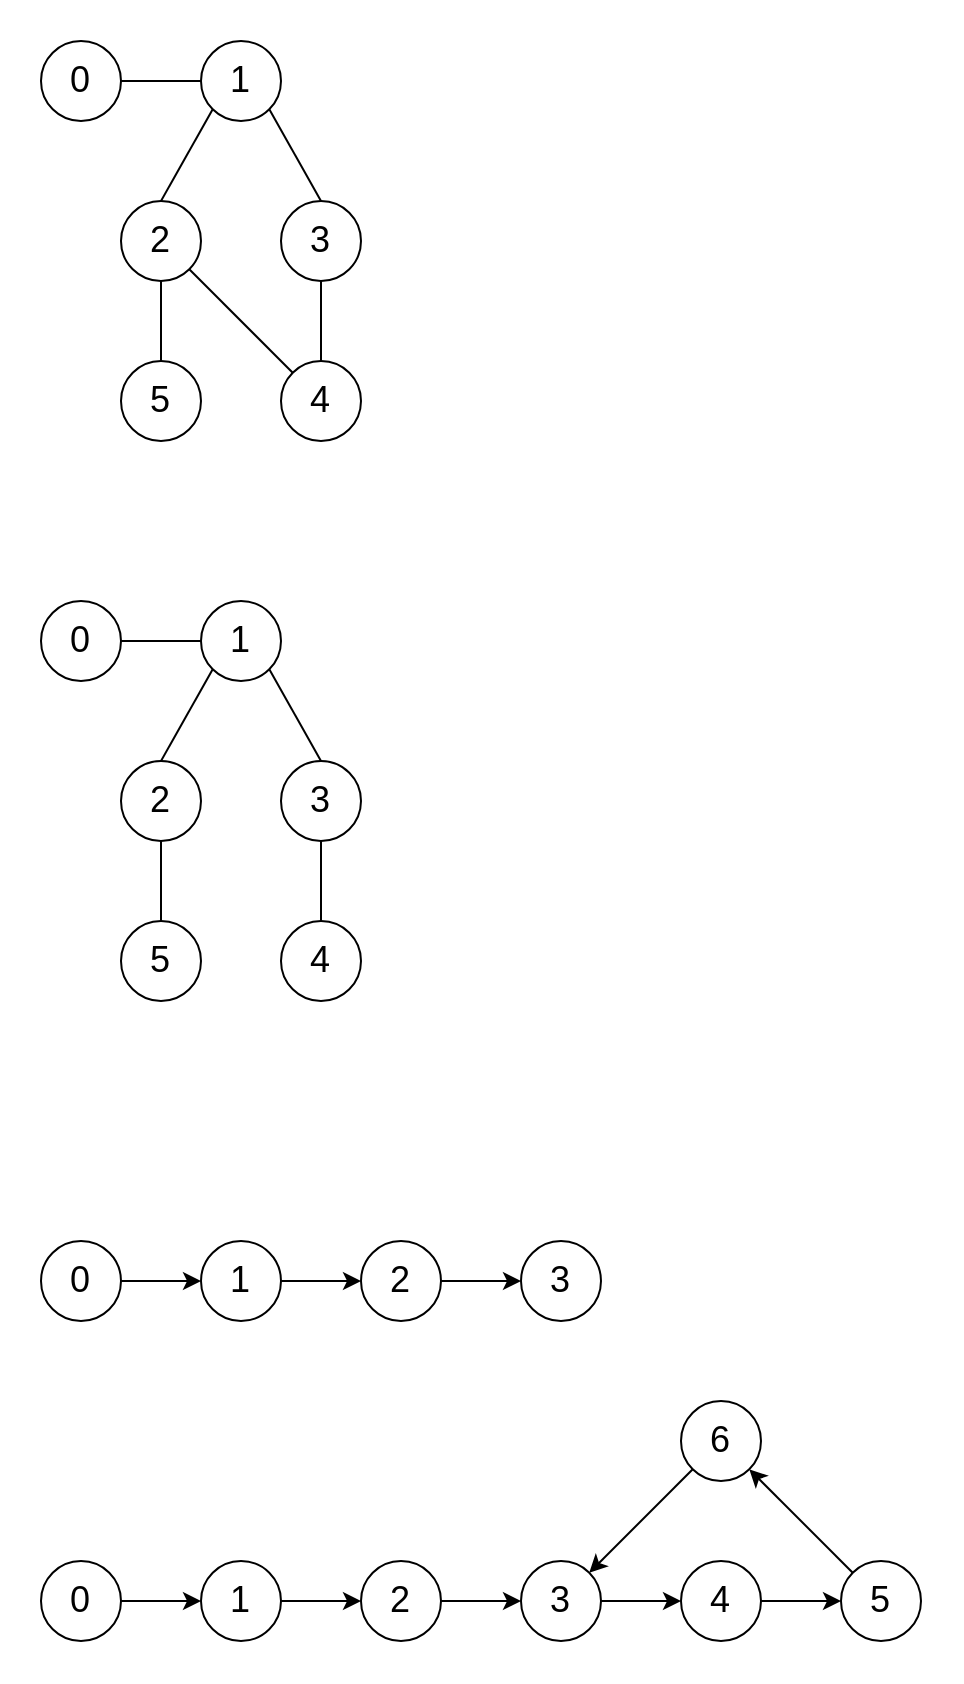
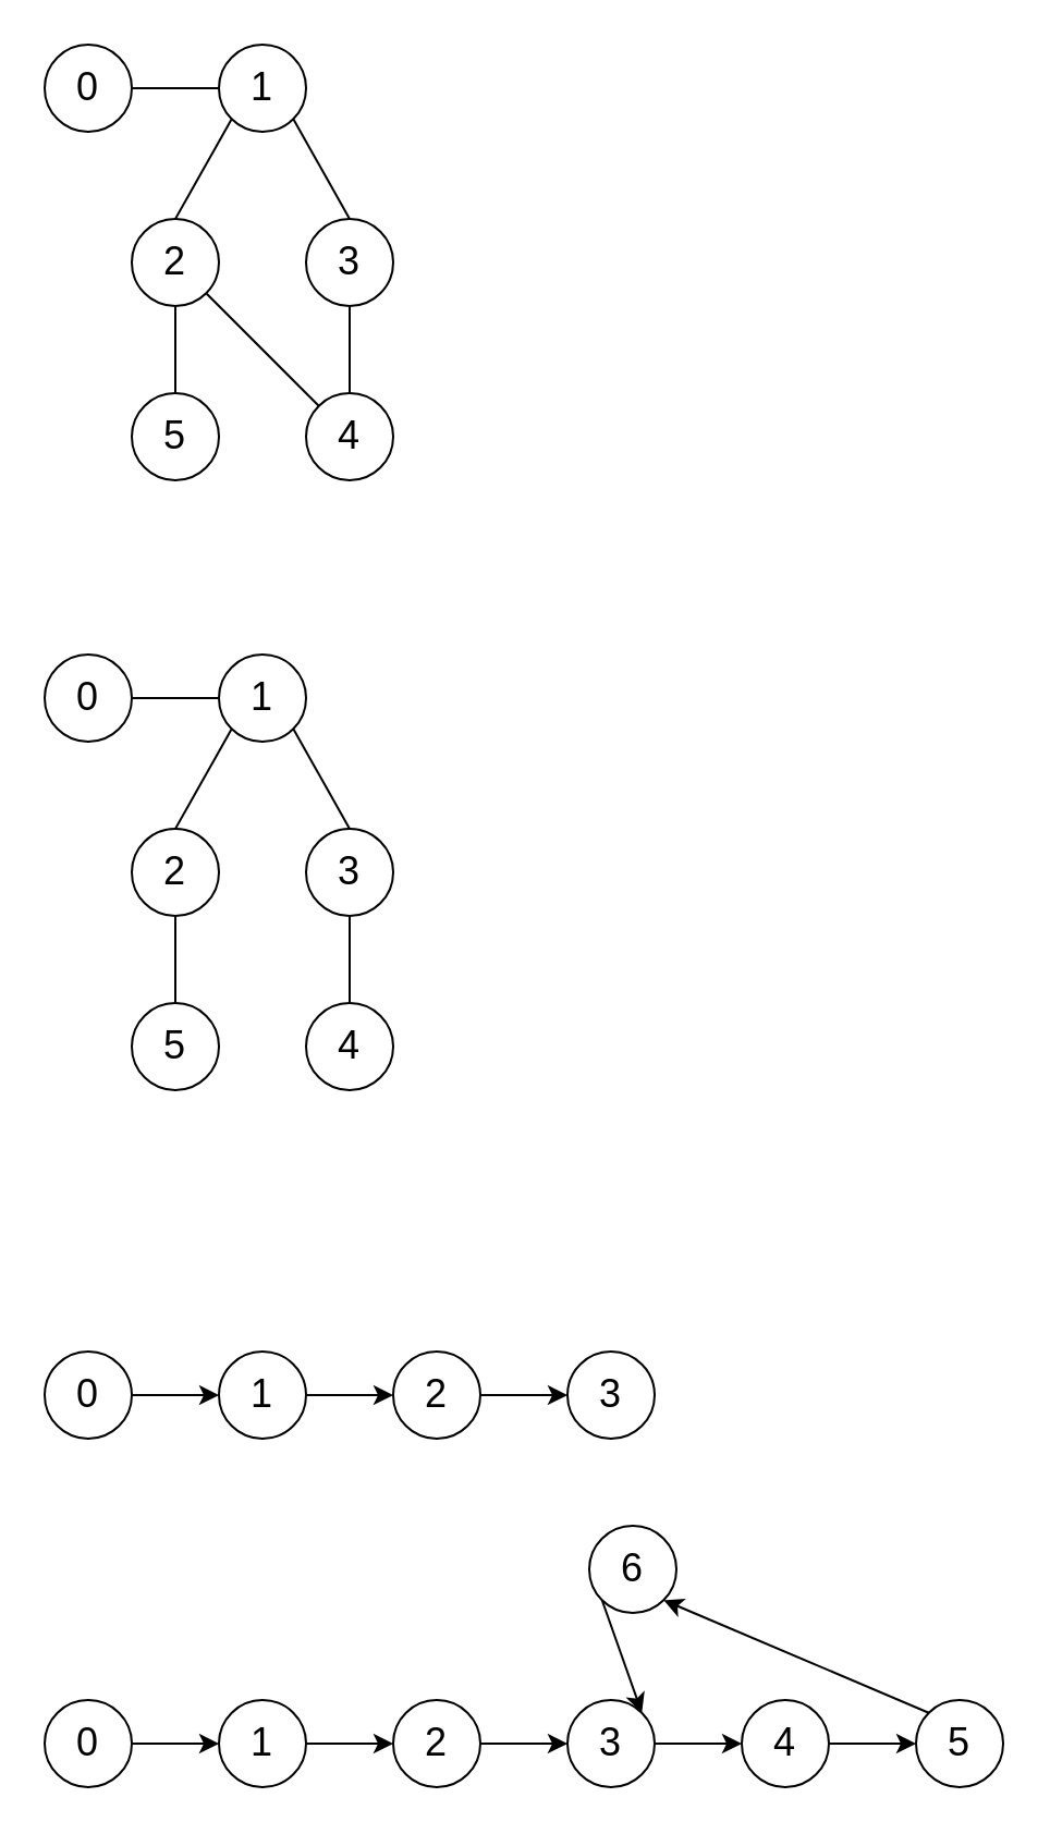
  <mxCell id="0" />
  <mxCell id="1" parent="0" />
  <mxCell id="2" value="&lt;font style=&quot;font-size: 18px&quot;&gt;0&lt;/font&gt;" style="ellipse;whiteSpace=wrap;html=1;aspect=fixed;" parent="1" vertex="1"><mxGeometry x="20" y="20" width="40" height="40" as="geometry" /></mxCell>
  <mxCell id="3" value="&lt;font style=&quot;font-size: 18px&quot;&gt;1&lt;/font&gt;" style="ellipse;whiteSpace=wrap;html=1;aspect=fixed;" vertex="1" parent="1"><mxGeometry x="100" y="20" width="40" height="40" as="geometry" /></mxCell>
  <mxCell id="4" value="&lt;font style=&quot;font-size: 18px&quot;&gt;2&lt;/font&gt;" style="ellipse;whiteSpace=wrap;html=1;aspect=fixed;" vertex="1" parent="1"><mxGeometry x="60" y="100" width="40" height="40" as="geometry" /></mxCell>
  <mxCell id="5" value="&lt;font style=&quot;font-size: 18px&quot;&gt;3&lt;/font&gt;" style="ellipse;whiteSpace=wrap;html=1;aspect=fixed;" vertex="1" parent="1"><mxGeometry x="140" y="100" width="40" height="40" as="geometry" /></mxCell>
  <mxCell id="6" value="&lt;font style=&quot;font-size: 18px&quot;&gt;4&lt;/font&gt;" style="ellipse;whiteSpace=wrap;html=1;aspect=fixed;" vertex="1" parent="1"><mxGeometry x="140" y="180" width="40" height="40" as="geometry" /></mxCell>
  <mxCell id="7" value="&lt;font style=&quot;font-size: 18px&quot;&gt;5&lt;/font&gt;" style="ellipse;whiteSpace=wrap;html=1;aspect=fixed;" vertex="1" parent="1"><mxGeometry x="60" y="180" width="40" height="40" as="geometry" /></mxCell>
  <mxCell id="8" value="" style="endArrow=none;html=1;exitX=1;exitY=1;exitDx=0;exitDy=0;entryX=0.5;entryY=0;entryDx=0;entryDy=0;" edge="1" parent="1" source="3" target="5"><mxGeometry width="50" height="50" relative="1" as="geometry"><mxPoint x="210" y="50" as="sourcePoint" /><mxPoint x="260" y="0" as="targetPoint" /></mxGeometry></mxCell>
  <mxCell id="9" value="" style="endArrow=none;html=1;entryX=0.5;entryY=1;entryDx=0;entryDy=0;exitX=0.5;exitY=0;exitDx=0;exitDy=0;" edge="1" parent="1" source="6" target="5"><mxGeometry width="50" height="50" relative="1" as="geometry"><mxPoint x="0" y="370" as="sourcePoint" /><mxPoint x="50" y="320" as="targetPoint" /></mxGeometry></mxCell>
  <mxCell id="10" value="" style="endArrow=none;html=1;entryX=0;entryY=0;entryDx=0;entryDy=0;exitX=1;exitY=1;exitDx=0;exitDy=0;" edge="1" parent="1" source="4" target="6"><mxGeometry width="50" height="50" relative="1" as="geometry"><mxPoint x="80" y="350" as="sourcePoint" /><mxPoint x="130" y="300" as="targetPoint" /></mxGeometry></mxCell>
  <mxCell id="11" value="" style="endArrow=none;html=1;exitX=0;exitY=1;exitDx=0;exitDy=0;entryX=0.5;entryY=0;entryDx=0;entryDy=0;" edge="1" parent="1" source="3" target="4"><mxGeometry width="50" height="50" relative="1" as="geometry"><mxPoint x="-70" y="190" as="sourcePoint" /><mxPoint x="-20" y="140" as="targetPoint" /></mxGeometry></mxCell>
  <mxCell id="12" value="" style="endArrow=none;html=1;entryX=0;entryY=0.5;entryDx=0;entryDy=0;exitX=1;exitY=0.5;exitDx=0;exitDy=0;" edge="1" parent="1" source="2" target="3"><mxGeometry width="50" height="50" relative="1" as="geometry"><mxPoint x="-80" y="220" as="sourcePoint" /><mxPoint x="-30" y="170" as="targetPoint" /></mxGeometry></mxCell>
  <mxCell id="13" value="" style="endArrow=none;html=1;entryX=0.5;entryY=1;entryDx=0;entryDy=0;" edge="1" parent="1" source="7" target="4"><mxGeometry width="50" height="50" relative="1" as="geometry"><mxPoint x="-20" y="360" as="sourcePoint" /><mxPoint x="30" y="310" as="targetPoint" /></mxGeometry></mxCell>
  <mxCell id="14" value="&lt;font style=&quot;font-size: 18px&quot;&gt;0&lt;/font&gt;" style="ellipse;whiteSpace=wrap;html=1;aspect=fixed;" vertex="1" parent="1"><mxGeometry x="20" y="300" width="40" height="40" as="geometry" /></mxCell>
  <mxCell id="15" value="&lt;font style=&quot;font-size: 18px&quot;&gt;1&lt;/font&gt;" style="ellipse;whiteSpace=wrap;html=1;aspect=fixed;" vertex="1" parent="1"><mxGeometry x="100" y="300" width="40" height="40" as="geometry" /></mxCell>
  <mxCell id="16" value="&lt;font style=&quot;font-size: 18px&quot;&gt;2&lt;/font&gt;" style="ellipse;whiteSpace=wrap;html=1;aspect=fixed;" vertex="1" parent="1"><mxGeometry x="60" y="380" width="40" height="40" as="geometry" /></mxCell>
  <mxCell id="17" value="&lt;font style=&quot;font-size: 18px&quot;&gt;3&lt;/font&gt;" style="ellipse;whiteSpace=wrap;html=1;aspect=fixed;" vertex="1" parent="1"><mxGeometry x="140" y="380" width="40" height="40" as="geometry" /></mxCell>
  <mxCell id="18" value="&lt;font style=&quot;font-size: 18px&quot;&gt;4&lt;/font&gt;" style="ellipse;whiteSpace=wrap;html=1;aspect=fixed;" vertex="1" parent="1"><mxGeometry x="140" y="460" width="40" height="40" as="geometry" /></mxCell>
  <mxCell id="19" value="&lt;font style=&quot;font-size: 18px&quot;&gt;5&lt;/font&gt;" style="ellipse;whiteSpace=wrap;html=1;aspect=fixed;" vertex="1" parent="1"><mxGeometry x="60" y="460" width="40" height="40" as="geometry" /></mxCell>
  <mxCell id="20" value="" style="endArrow=none;html=1;exitX=1;exitY=1;exitDx=0;exitDy=0;entryX=0.5;entryY=0;entryDx=0;entryDy=0;" edge="1" parent="1" source="15" target="17"><mxGeometry width="50" height="50" relative="1" as="geometry"><mxPoint x="210" y="330" as="sourcePoint" /><mxPoint x="260" y="280" as="targetPoint" /></mxGeometry></mxCell>
  <mxCell id="21" value="" style="endArrow=none;html=1;entryX=0.5;entryY=1;entryDx=0;entryDy=0;exitX=0.5;exitY=0;exitDx=0;exitDy=0;" edge="1" parent="1" source="18" target="17"><mxGeometry width="50" height="50" relative="1" as="geometry"><mxPoint x="0" y="650" as="sourcePoint" /><mxPoint x="50" y="600" as="targetPoint" /></mxGeometry></mxCell>
  <mxCell id="22" value="" style="endArrow=none;html=1;exitX=0;exitY=1;exitDx=0;exitDy=0;entryX=0.5;entryY=0;entryDx=0;entryDy=0;" edge="1" parent="1" source="15" target="16"><mxGeometry width="50" height="50" relative="1" as="geometry"><mxPoint x="-70" y="470" as="sourcePoint" /><mxPoint x="-20" y="420" as="targetPoint" /></mxGeometry></mxCell>
  <mxCell id="23" value="" style="endArrow=none;html=1;entryX=0;entryY=0.5;entryDx=0;entryDy=0;exitX=1;exitY=0.5;exitDx=0;exitDy=0;" edge="1" parent="1" source="14" target="15"><mxGeometry width="50" height="50" relative="1" as="geometry"><mxPoint x="-80" y="500" as="sourcePoint" /><mxPoint x="-30" y="450" as="targetPoint" /></mxGeometry></mxCell>
  <mxCell id="24" value="" style="endArrow=none;html=1;entryX=0.5;entryY=1;entryDx=0;entryDy=0;" edge="1" parent="1" source="19" target="16"><mxGeometry width="50" height="50" relative="1" as="geometry"><mxPoint x="-20" y="640" as="sourcePoint" /><mxPoint x="30" y="590" as="targetPoint" /></mxGeometry></mxCell>
  <mxCell id="25" style="edgeStyle=orthogonalEdgeStyle;rounded=0;orthogonalLoop=1;jettySize=auto;html=1;entryX=0;entryY=0.5;entryDx=0;entryDy=0;" edge="1" parent="1" source="26" target="28"><mxGeometry relative="1" as="geometry" /></mxCell>
  <mxCell id="26" value="&lt;font style=&quot;font-size: 18px&quot;&gt;0&lt;/font&gt;" style="ellipse;whiteSpace=wrap;html=1;aspect=fixed;" vertex="1" parent="1"><mxGeometry x="20" y="620" width="40" height="40" as="geometry" /></mxCell>
  <mxCell id="27" style="edgeStyle=orthogonalEdgeStyle;rounded=0;orthogonalLoop=1;jettySize=auto;html=1;entryX=0;entryY=0.5;entryDx=0;entryDy=0;" edge="1" parent="1" source="28" target="30"><mxGeometry relative="1" as="geometry" /></mxCell>
  <mxCell id="28" value="&lt;font style=&quot;font-size: 18px&quot;&gt;1&lt;/font&gt;" style="ellipse;whiteSpace=wrap;html=1;aspect=fixed;" vertex="1" parent="1"><mxGeometry x="100" y="620" width="40" height="40" as="geometry" /></mxCell>
  <mxCell id="29" style="edgeStyle=orthogonalEdgeStyle;rounded=0;orthogonalLoop=1;jettySize=auto;html=1;entryX=0;entryY=0.5;entryDx=0;entryDy=0;" edge="1" parent="1" source="30" target="31"><mxGeometry relative="1" as="geometry" /></mxCell>
  <mxCell id="30" value="&lt;font style=&quot;font-size: 18px&quot;&gt;2&lt;/font&gt;" style="ellipse;whiteSpace=wrap;html=1;aspect=fixed;" vertex="1" parent="1"><mxGeometry x="180" y="620" width="40" height="40" as="geometry" /></mxCell>
  <mxCell id="31" value="&lt;font style=&quot;font-size: 18px&quot;&gt;3&lt;/font&gt;" style="ellipse;whiteSpace=wrap;html=1;aspect=fixed;" vertex="1" parent="1"><mxGeometry x="260" y="620" width="40" height="40" as="geometry" /></mxCell>
  <mxCell id="32" style="edgeStyle=orthogonalEdgeStyle;rounded=0;orthogonalLoop=1;jettySize=auto;html=1;entryX=0;entryY=0.5;entryDx=0;entryDy=0;" edge="1" parent="1" source="33" target="35"><mxGeometry relative="1" as="geometry" /></mxCell>
  <mxCell id="33" value="&lt;font style=&quot;font-size: 18px&quot;&gt;0&lt;/font&gt;" style="ellipse;whiteSpace=wrap;html=1;aspect=fixed;" vertex="1" parent="1"><mxGeometry x="20" y="780" width="40" height="40" as="geometry" /></mxCell>
  <mxCell id="34" style="edgeStyle=orthogonalEdgeStyle;rounded=0;orthogonalLoop=1;jettySize=auto;html=1;entryX=0;entryY=0.5;entryDx=0;entryDy=0;" edge="1" parent="1" source="35" target="37"><mxGeometry relative="1" as="geometry" /></mxCell>
  <mxCell id="35" value="&lt;font style=&quot;font-size: 18px&quot;&gt;1&lt;/font&gt;" style="ellipse;whiteSpace=wrap;html=1;aspect=fixed;" vertex="1" parent="1"><mxGeometry x="100" y="780" width="40" height="40" as="geometry" /></mxCell>
  <mxCell id="36" style="edgeStyle=orthogonalEdgeStyle;rounded=0;orthogonalLoop=1;jettySize=auto;html=1;entryX=0;entryY=0.5;entryDx=0;entryDy=0;" edge="1" parent="1" source="37" target="39"><mxGeometry relative="1" as="geometry" /></mxCell>
  <mxCell id="37" value="&lt;font style=&quot;font-size: 18px&quot;&gt;2&lt;/font&gt;" style="ellipse;whiteSpace=wrap;html=1;aspect=fixed;" vertex="1" parent="1"><mxGeometry x="180" y="780" width="40" height="40" as="geometry" /></mxCell>
  <mxCell id="38" style="edgeStyle=orthogonalEdgeStyle;rounded=0;orthogonalLoop=1;jettySize=auto;html=1;exitX=1;exitY=0.5;exitDx=0;exitDy=0;" edge="1" parent="1" source="39" target="41"><mxGeometry relative="1" as="geometry" /></mxCell>
  <mxCell id="39" value="&lt;font style=&quot;font-size: 18px&quot;&gt;3&lt;/font&gt;" style="ellipse;whiteSpace=wrap;html=1;aspect=fixed;" vertex="1" parent="1"><mxGeometry x="260" y="780" width="40" height="40" as="geometry" /></mxCell>
  <mxCell id="40" style="edgeStyle=orthogonalEdgeStyle;rounded=0;orthogonalLoop=1;jettySize=auto;html=1;exitX=1;exitY=0.5;exitDx=0;exitDy=0;entryX=0;entryY=0.5;entryDx=0;entryDy=0;" edge="1" parent="1" source="41" target="42"><mxGeometry relative="1" as="geometry" /></mxCell>
  <mxCell id="41" value="&lt;font style=&quot;font-size: 18px&quot;&gt;4&lt;/font&gt;" style="ellipse;whiteSpace=wrap;html=1;aspect=fixed;" vertex="1" parent="1"><mxGeometry x="340" y="780" width="40" height="40" as="geometry" /></mxCell>
  <mxCell id="42" value="&lt;font style=&quot;font-size: 18px&quot;&gt;5&lt;/font&gt;" style="ellipse;whiteSpace=wrap;html=1;aspect=fixed;" vertex="1" parent="1"><mxGeometry x="420" y="780" width="40" height="40" as="geometry" /></mxCell>
- <mxCell id="43" value="&lt;font style=&quot;font-size: 18px&quot;&gt;6&lt;/font&gt;" style="ellipse;whiteSpace=wrap;html=1;aspect=fixed;" vertex="1" parent="1"><mxGeometry x="340" y="700" width="40" height="40" as="geometry" /></mxCell>
+ <mxCell id="43" value="&lt;font style=&quot;font-size: 18px&quot;&gt;6&lt;/font&gt;" style="ellipse;whiteSpace=wrap;html=1;aspect=fixed;" vertex="1" parent="1"><mxGeometry x="270" y="700" width="40" height="40" as="geometry" /></mxCell>
  <mxCell id="44" value="" style="endArrow=classic;html=1;exitX=0;exitY=0;exitDx=0;exitDy=0;entryX=1;entryY=1;entryDx=0;entryDy=0;" edge="1" parent="1" source="42" target="43"><mxGeometry width="50" height="50" relative="1" as="geometry"><mxPoint x="370" y="690" as="sourcePoint" /><mxPoint x="420" y="640" as="targetPoint" /></mxGeometry></mxCell>
  <mxCell id="45" value="" style="endArrow=classic;html=1;exitX=0;exitY=1;exitDx=0;exitDy=0;entryX=1;entryY=0;entryDx=0;entryDy=0;" edge="1" parent="1" source="43" target="39"><mxGeometry width="50" height="50" relative="1" as="geometry"><mxPoint x="120" y="750" as="sourcePoint" /><mxPoint x="170" y="700" as="targetPoint" /></mxGeometry></mxCell>
